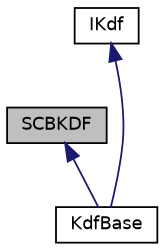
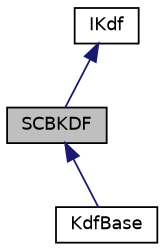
  digraph {
    node [color=black fillcolor=white fontname=Helvetica fontsize=10 shape=record style=filled]
    edge [color=midnightblue dir=back fontname=Helvetica fontsize=10 labelfontname=Helvetica labelfontsize=10 style=solid]
    n1 [fillcolor=grey75 fontcolor=black height=0.2 label=SCBKDF width=0.4]
    n2 [height=0.2 label=KdfBase width=0.4]
    n3 [height=0.2 label=IKdf width=0.4]
    n1 -> n2
-   n3 -> n2
+   n3 -> n1
  }
